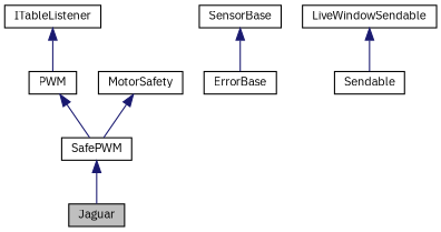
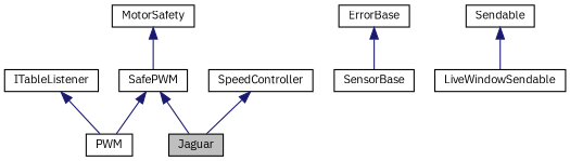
  digraph {
    fontname="IBM Plex Sans"
    node [color=black fontname="IBM Plex Sans" fontsize=10 shape=record]
    edge [color=midnightblue dir=back fontname="IBM Plex Sans" fontsize=10 labelfontname=FreeSans labelfontsize=10 style=solid]
    n1 [fillcolor=grey75 fontcolor=black height=0.2 label=Jaguar style=filled width=0.4]
    n2 [height=0.2 label=SafePWM width=0.4]
    n3 [height=0.2 label=PWM width=0.4]
    n4 [height=0.2 label=SensorBase width=0.4]
    n5 [height=0.2 label=ErrorBase width=0.4]
    n6 [height=0.2 label=ITableListener width=0.4]
    n7 [height=0.2 label=LiveWindowSendable width=0.4]
    n8 [height=0.2 label=Sendable width=0.4]
    n9 [height=0.2 label=MotorSafety width=0.4]
+   n10 [height=0.2 label=SpeedController width=0.4]
    n2 -> n1
-   n3 -> n2
-   n4 -> n5
+   n2 -> n3
+   n5 -> n4
    n6 -> n3
-   n7 -> n8
+   n8 -> n7
    n9 -> n2
+   n10 -> n1
  }
